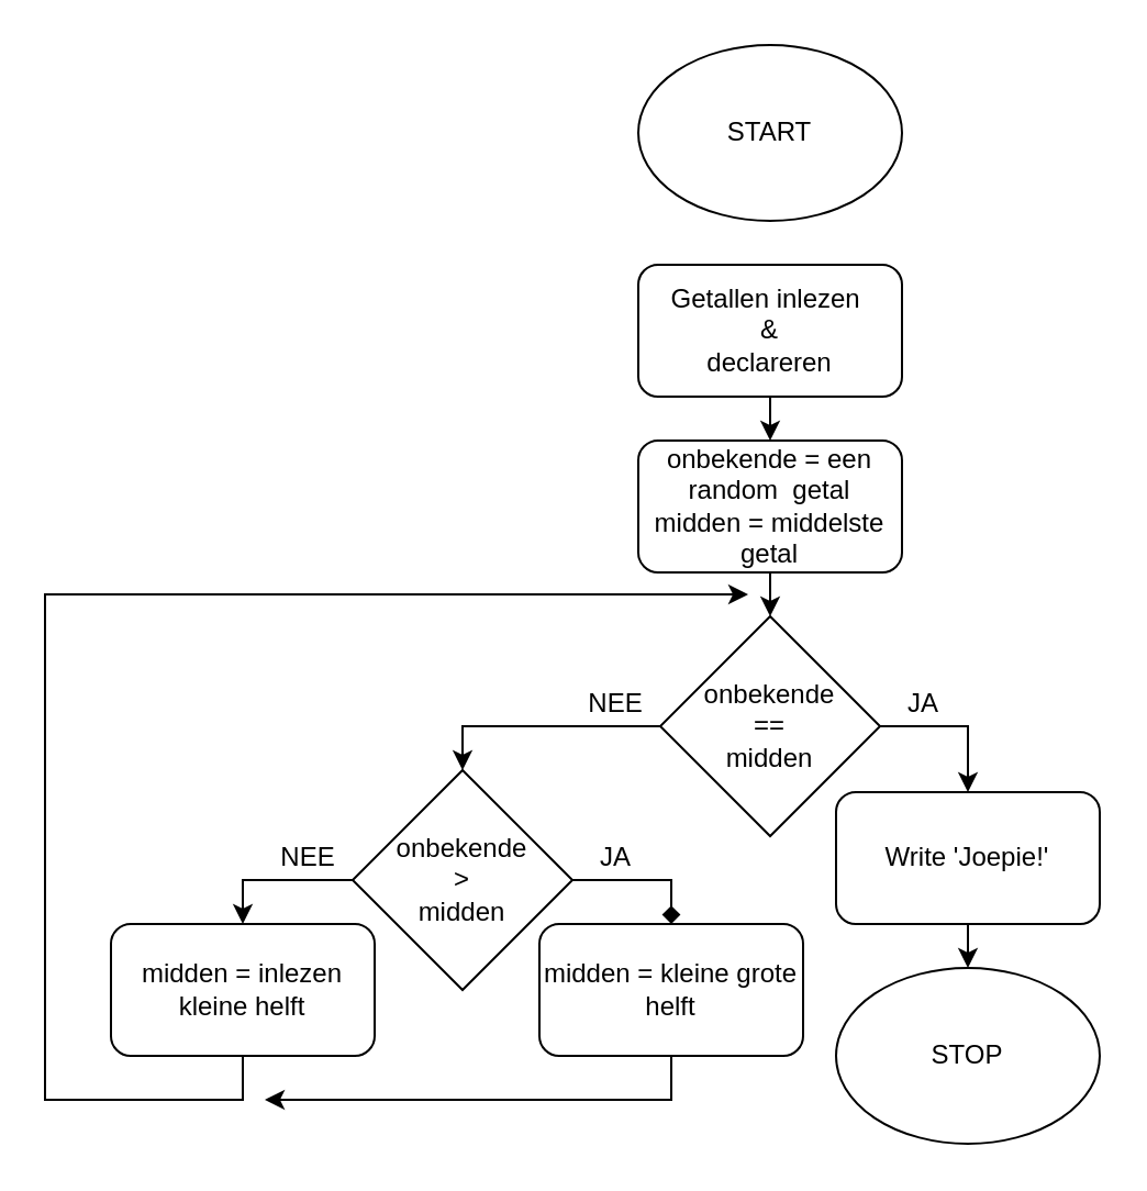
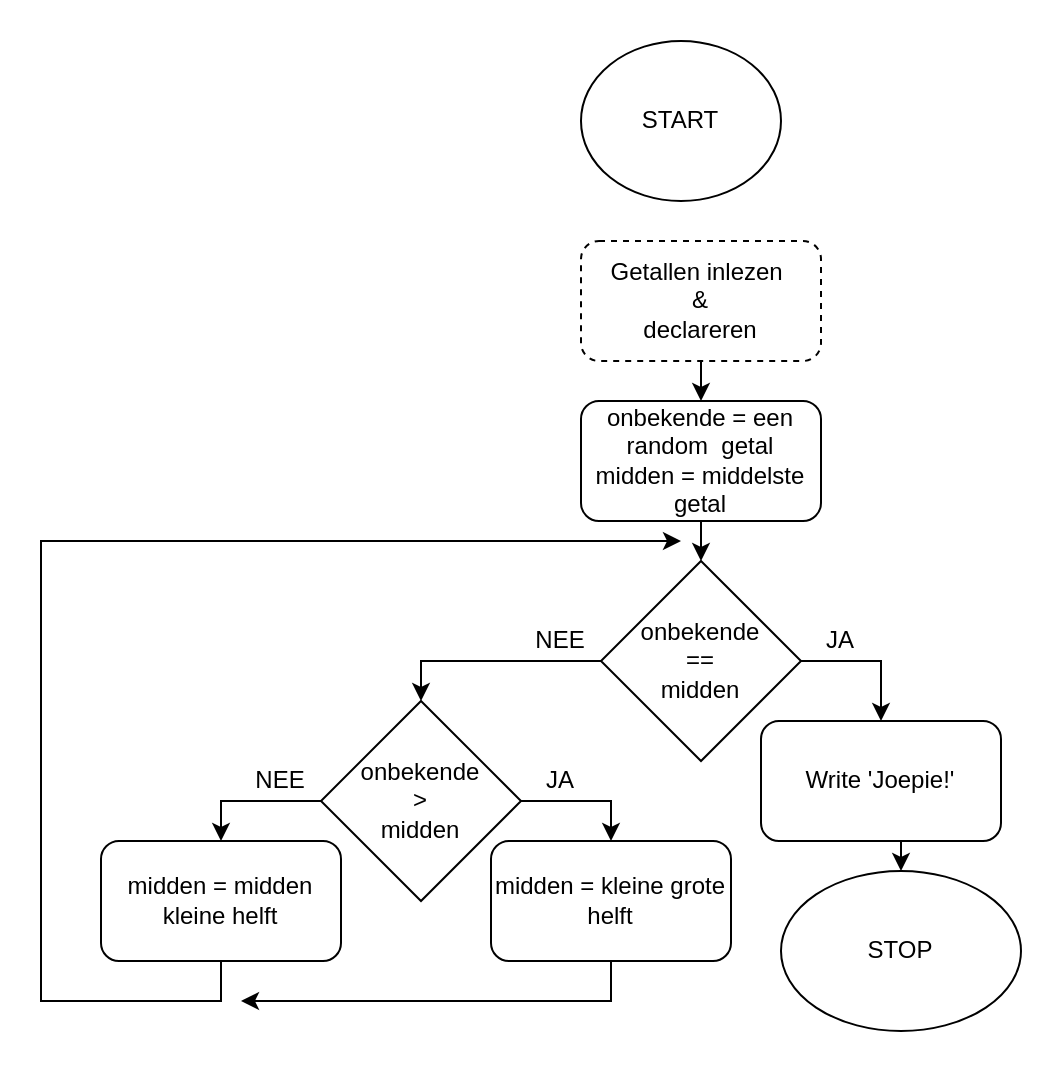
  <mxCell id="0" />
  <mxCell id="1" parent="0" />
- <mxCell id="2" value="START" style="ellipse;whiteSpace=wrap;html=1;" vertex="1" parent="1"><mxGeometry x="290" y="20" width="120" height="80" as="geometry" /></mxCell>
+ <mxCell id="2" value="START" style="ellipse;whiteSpace=wrap;html=1;" vertex="1" parent="1"><mxGeometry x="290" y="20" width="100" height="80" as="geometry" /></mxCell>
  <mxCell id="3" style="edgeStyle=orthogonalEdgeStyle;rounded=0;orthogonalLoop=1;jettySize=auto;html=1;exitX=0.5;exitY=1;exitDx=0;exitDy=0;entryX=0.5;entryY=0;entryDx=0;entryDy=0;" edge="1" parent="1" source="4" target="6"><mxGeometry relative="1" as="geometry" /></mxCell>
- <mxCell id="4" value="Getallen inlezen&amp;nbsp;&lt;br&gt;&amp;amp;&lt;br&gt;declareren" style="rounded=1;whiteSpace=wrap;html=1;" vertex="1" parent="1"><mxGeometry x="290" y="120" width="120" height="60" as="geometry" /></mxCell>
+ <mxCell id="4" value="Getallen inlezen&amp;nbsp;&lt;br&gt;&amp;amp;&lt;br&gt;declareren" style="rounded=1;whiteSpace=wrap;html=1;dashed=1;" vertex="1" parent="1"><mxGeometry x="290" y="120" width="120" height="60" as="geometry" /></mxCell>
  <mxCell id="5" style="edgeStyle=orthogonalEdgeStyle;rounded=0;orthogonalLoop=1;jettySize=auto;html=1;exitX=0.5;exitY=1;exitDx=0;exitDy=0;entryX=0.5;entryY=0;entryDx=0;entryDy=0;" edge="1" parent="1" source="6" target="9"><mxGeometry relative="1" as="geometry" /></mxCell>
  <mxCell id="6" value="onbekende = een&lt;br&gt;random&amp;nbsp; getal&lt;br&gt;midden = middelste&lt;br&gt;getal" style="rounded=1;whiteSpace=wrap;html=1;" vertex="1" parent="1"><mxGeometry x="290" y="200" width="120" height="60" as="geometry" /></mxCell>
  <mxCell id="7" style="edgeStyle=orthogonalEdgeStyle;rounded=0;orthogonalLoop=1;jettySize=auto;html=1;exitX=1;exitY=0.5;exitDx=0;exitDy=0;" edge="1" parent="1" source="9" target="11"><mxGeometry relative="1" as="geometry" /></mxCell>
  <mxCell id="8" style="edgeStyle=orthogonalEdgeStyle;rounded=0;orthogonalLoop=1;jettySize=auto;html=1;exitX=0;exitY=0.5;exitDx=0;exitDy=0;entryX=0.5;entryY=0;entryDx=0;entryDy=0;" edge="1" parent="1" source="9" target="15"><mxGeometry relative="1" as="geometry" /></mxCell>
  <mxCell id="9" value="onbekende&lt;br&gt;==&lt;br&gt;midden" style="rhombus;whiteSpace=wrap;html=1;" vertex="1" parent="1"><mxGeometry x="300" y="280" width="100" height="100" as="geometry" /></mxCell>
  <mxCell id="10" style="edgeStyle=orthogonalEdgeStyle;rounded=0;orthogonalLoop=1;jettySize=auto;html=1;exitX=0.5;exitY=1;exitDx=0;exitDy=0;entryX=0.5;entryY=0;entryDx=0;entryDy=0;" edge="1" parent="1" source="11" target="12"><mxGeometry relative="1" as="geometry" /></mxCell>
  <mxCell id="11" value="Write 'Joepie!'" style="rounded=1;whiteSpace=wrap;html=1;" vertex="1" parent="1"><mxGeometry x="380" y="360" width="120" height="60" as="geometry" /></mxCell>
- <mxCell id="12" value="STOP" style="ellipse;whiteSpace=wrap;html=1;" vertex="1" parent="1"><mxGeometry x="380" y="440" width="120" height="80" as="geometry" /></mxCell>
+ <mxCell id="12" value="STOP" style="ellipse;whiteSpace=wrap;html=1;" vertex="1" parent="1"><mxGeometry x="390" y="435" width="120" height="80" as="geometry" /></mxCell>
  <mxCell id="13" style="edgeStyle=orthogonalEdgeStyle;rounded=0;orthogonalLoop=1;jettySize=auto;html=1;exitX=0;exitY=0.5;exitDx=0;exitDy=0;" edge="1" parent="1" source="15" target="17"><mxGeometry relative="1" as="geometry" /></mxCell>
- <mxCell id="14" style="edgeStyle=orthogonalEdgeStyle;rounded=0;orthogonalLoop=1;jettySize=auto;html=1;exitX=1;exitY=0.5;exitDx=0;exitDy=0;entryX=0.5;entryY=0;entryDx=0;entryDy=0;endArrow=diamond;" edge="1" parent="1" source="15" target="19"><mxGeometry relative="1" as="geometry" /></mxCell>
+ <mxCell id="14" style="edgeStyle=orthogonalEdgeStyle;rounded=0;orthogonalLoop=1;jettySize=auto;html=1;exitX=1;exitY=0.5;exitDx=0;exitDy=0;entryX=0.5;entryY=0;entryDx=0;entryDy=0;" edge="1" parent="1" source="15" target="19"><mxGeometry relative="1" as="geometry" /></mxCell>
  <mxCell id="15" value="onbekende&lt;br&gt;&amp;gt;&lt;br&gt;midden" style="rhombus;whiteSpace=wrap;html=1;" vertex="1" parent="1"><mxGeometry x="160" y="350" width="100" height="100" as="geometry" /></mxCell>
  <mxCell id="16" style="edgeStyle=orthogonalEdgeStyle;rounded=0;orthogonalLoop=1;jettySize=auto;html=1;exitX=0.5;exitY=1;exitDx=0;exitDy=0;" edge="1" parent="1" source="17"><mxGeometry relative="1" as="geometry"><mxPoint x="340" y="270" as="targetPoint" /><Array as="points"><mxPoint x="110" y="500" /><mxPoint x="20" y="500" /><mxPoint x="20" y="270" /></Array></mxGeometry></mxCell>
- <mxCell id="17" value="midden = inlezen kleine helft" style="rounded=1;whiteSpace=wrap;html=1;" vertex="1" parent="1"><mxGeometry x="50" y="420" width="120" height="60" as="geometry" /></mxCell>
+ <mxCell id="17" value="midden = midden kleine helft" style="rounded=1;whiteSpace=wrap;html=1;" vertex="1" parent="1"><mxGeometry x="50" y="420" width="120" height="60" as="geometry" /></mxCell>
  <mxCell id="18" style="edgeStyle=orthogonalEdgeStyle;rounded=0;orthogonalLoop=1;jettySize=auto;html=1;exitX=0.5;exitY=1;exitDx=0;exitDy=0;" edge="1" parent="1" source="19"><mxGeometry relative="1" as="geometry"><mxPoint x="120" y="500" as="targetPoint" /><Array as="points"><mxPoint x="305" y="500" /><mxPoint x="130" y="500" /></Array></mxGeometry></mxCell>
  <mxCell id="19" value="&lt;span style=&quot;white-space: normal&quot;&gt;midden = kleine grote helft&lt;/span&gt;" style="rounded=1;whiteSpace=wrap;html=1;" vertex="1" parent="1"><mxGeometry x="245" y="420" width="120" height="60" as="geometry" /></mxCell>
  <mxCell id="20" value="JA" style="text;html=1;strokeColor=none;fillColor=none;align=center;verticalAlign=middle;whiteSpace=wrap;rounded=0;" vertex="1" parent="1"><mxGeometry x="400" y="310" width="40" height="20" as="geometry" /></mxCell>
  <mxCell id="21" value="NEE" style="text;html=1;strokeColor=none;fillColor=none;align=center;verticalAlign=middle;whiteSpace=wrap;rounded=0;" vertex="1" parent="1"><mxGeometry x="260" y="310" width="40" height="20" as="geometry" /></mxCell>
  <mxCell id="22" value="JA" style="text;html=1;strokeColor=none;fillColor=none;align=center;verticalAlign=middle;whiteSpace=wrap;rounded=0;" vertex="1" parent="1"><mxGeometry x="260" y="380" width="40" height="20" as="geometry" /></mxCell>
  <mxCell id="23" value="NEE" style="text;html=1;strokeColor=none;fillColor=none;align=center;verticalAlign=middle;whiteSpace=wrap;rounded=0;" vertex="1" parent="1"><mxGeometry x="120" y="380" width="40" height="20" as="geometry" /></mxCell>
